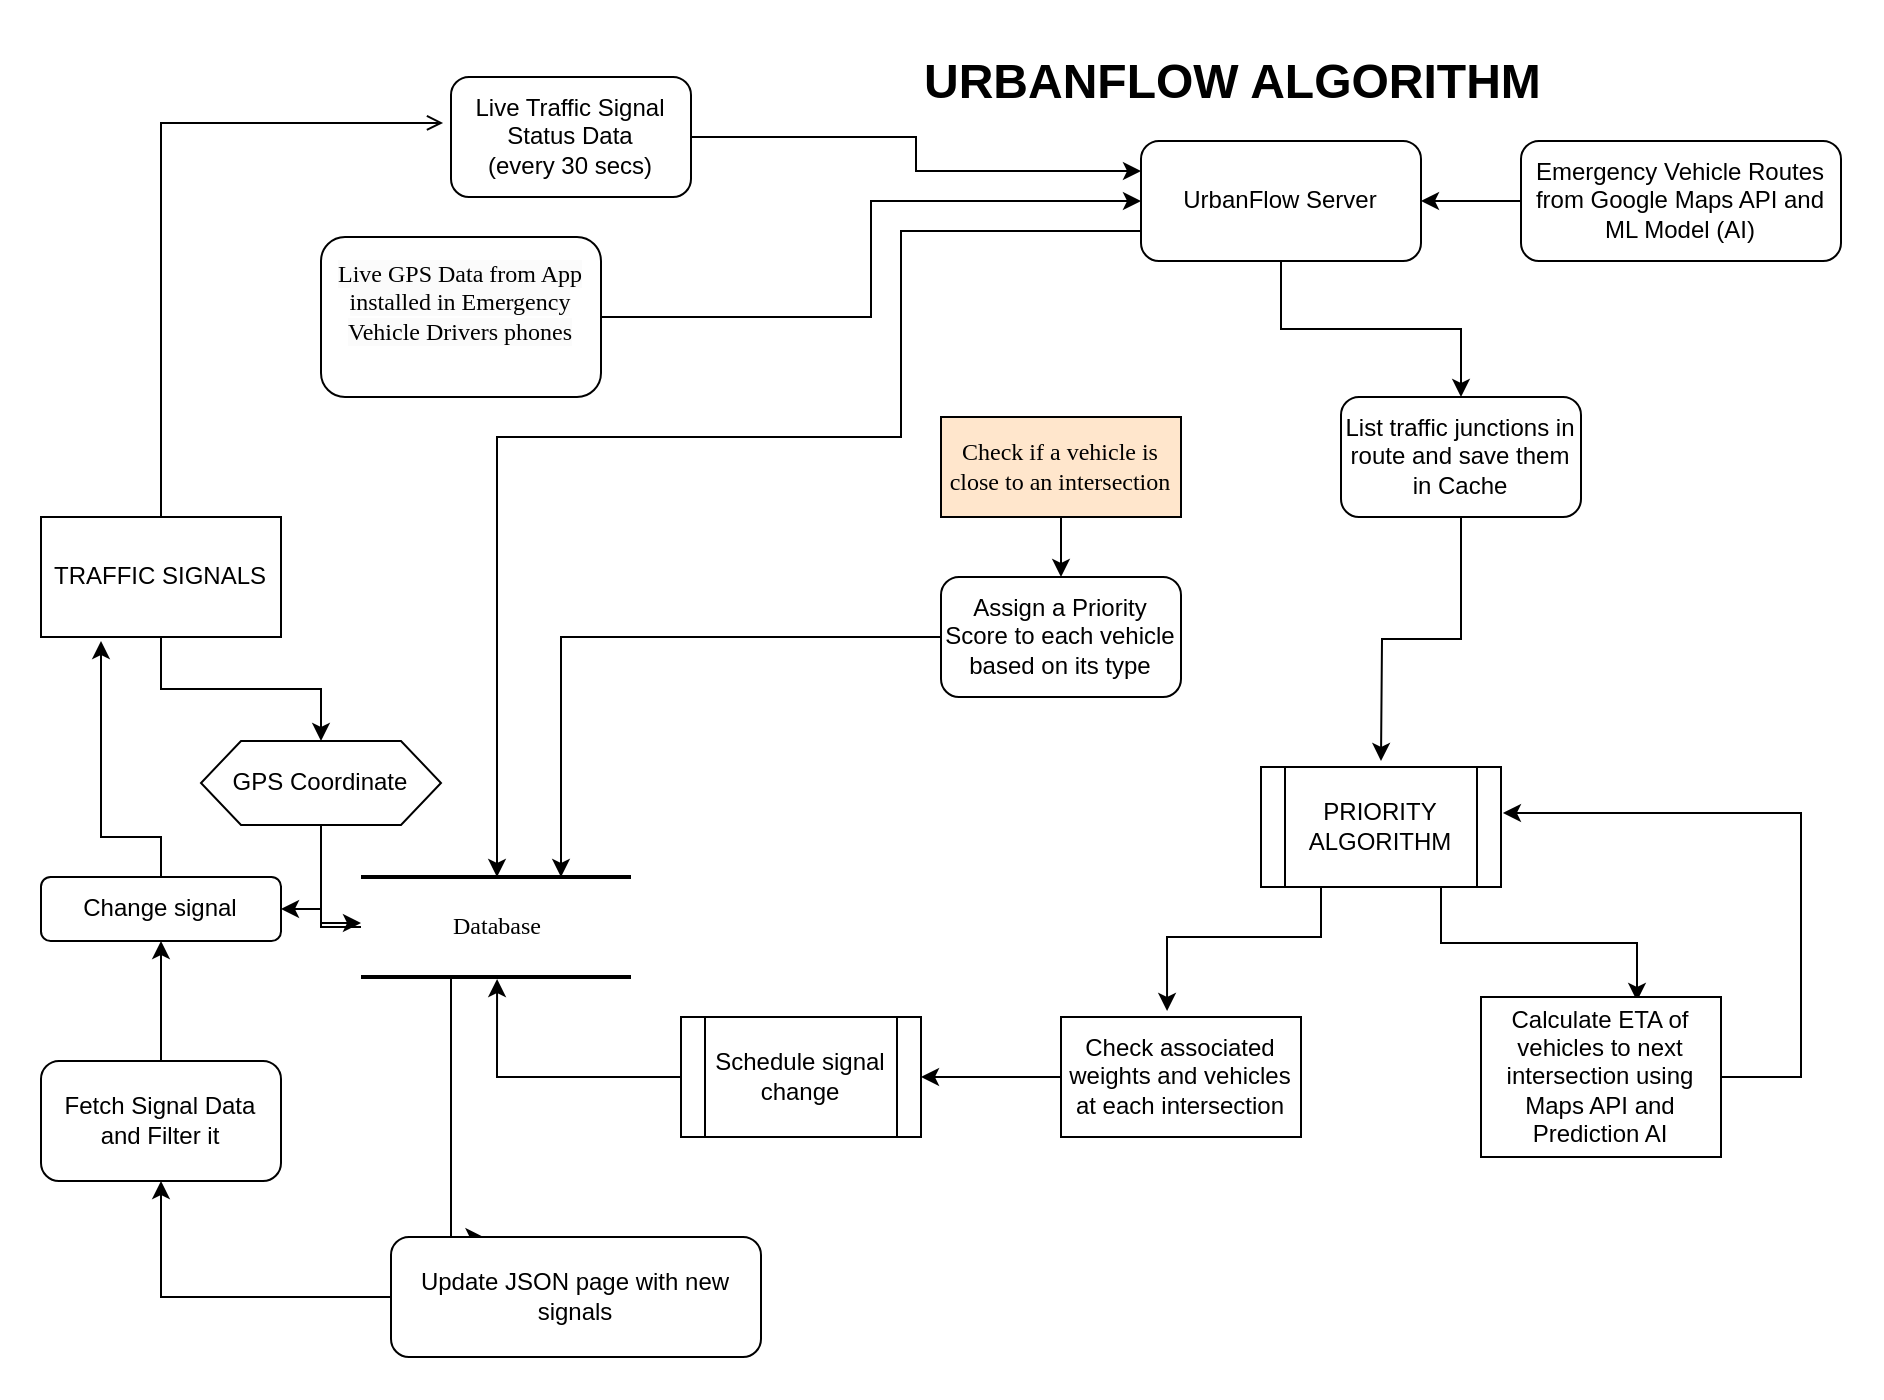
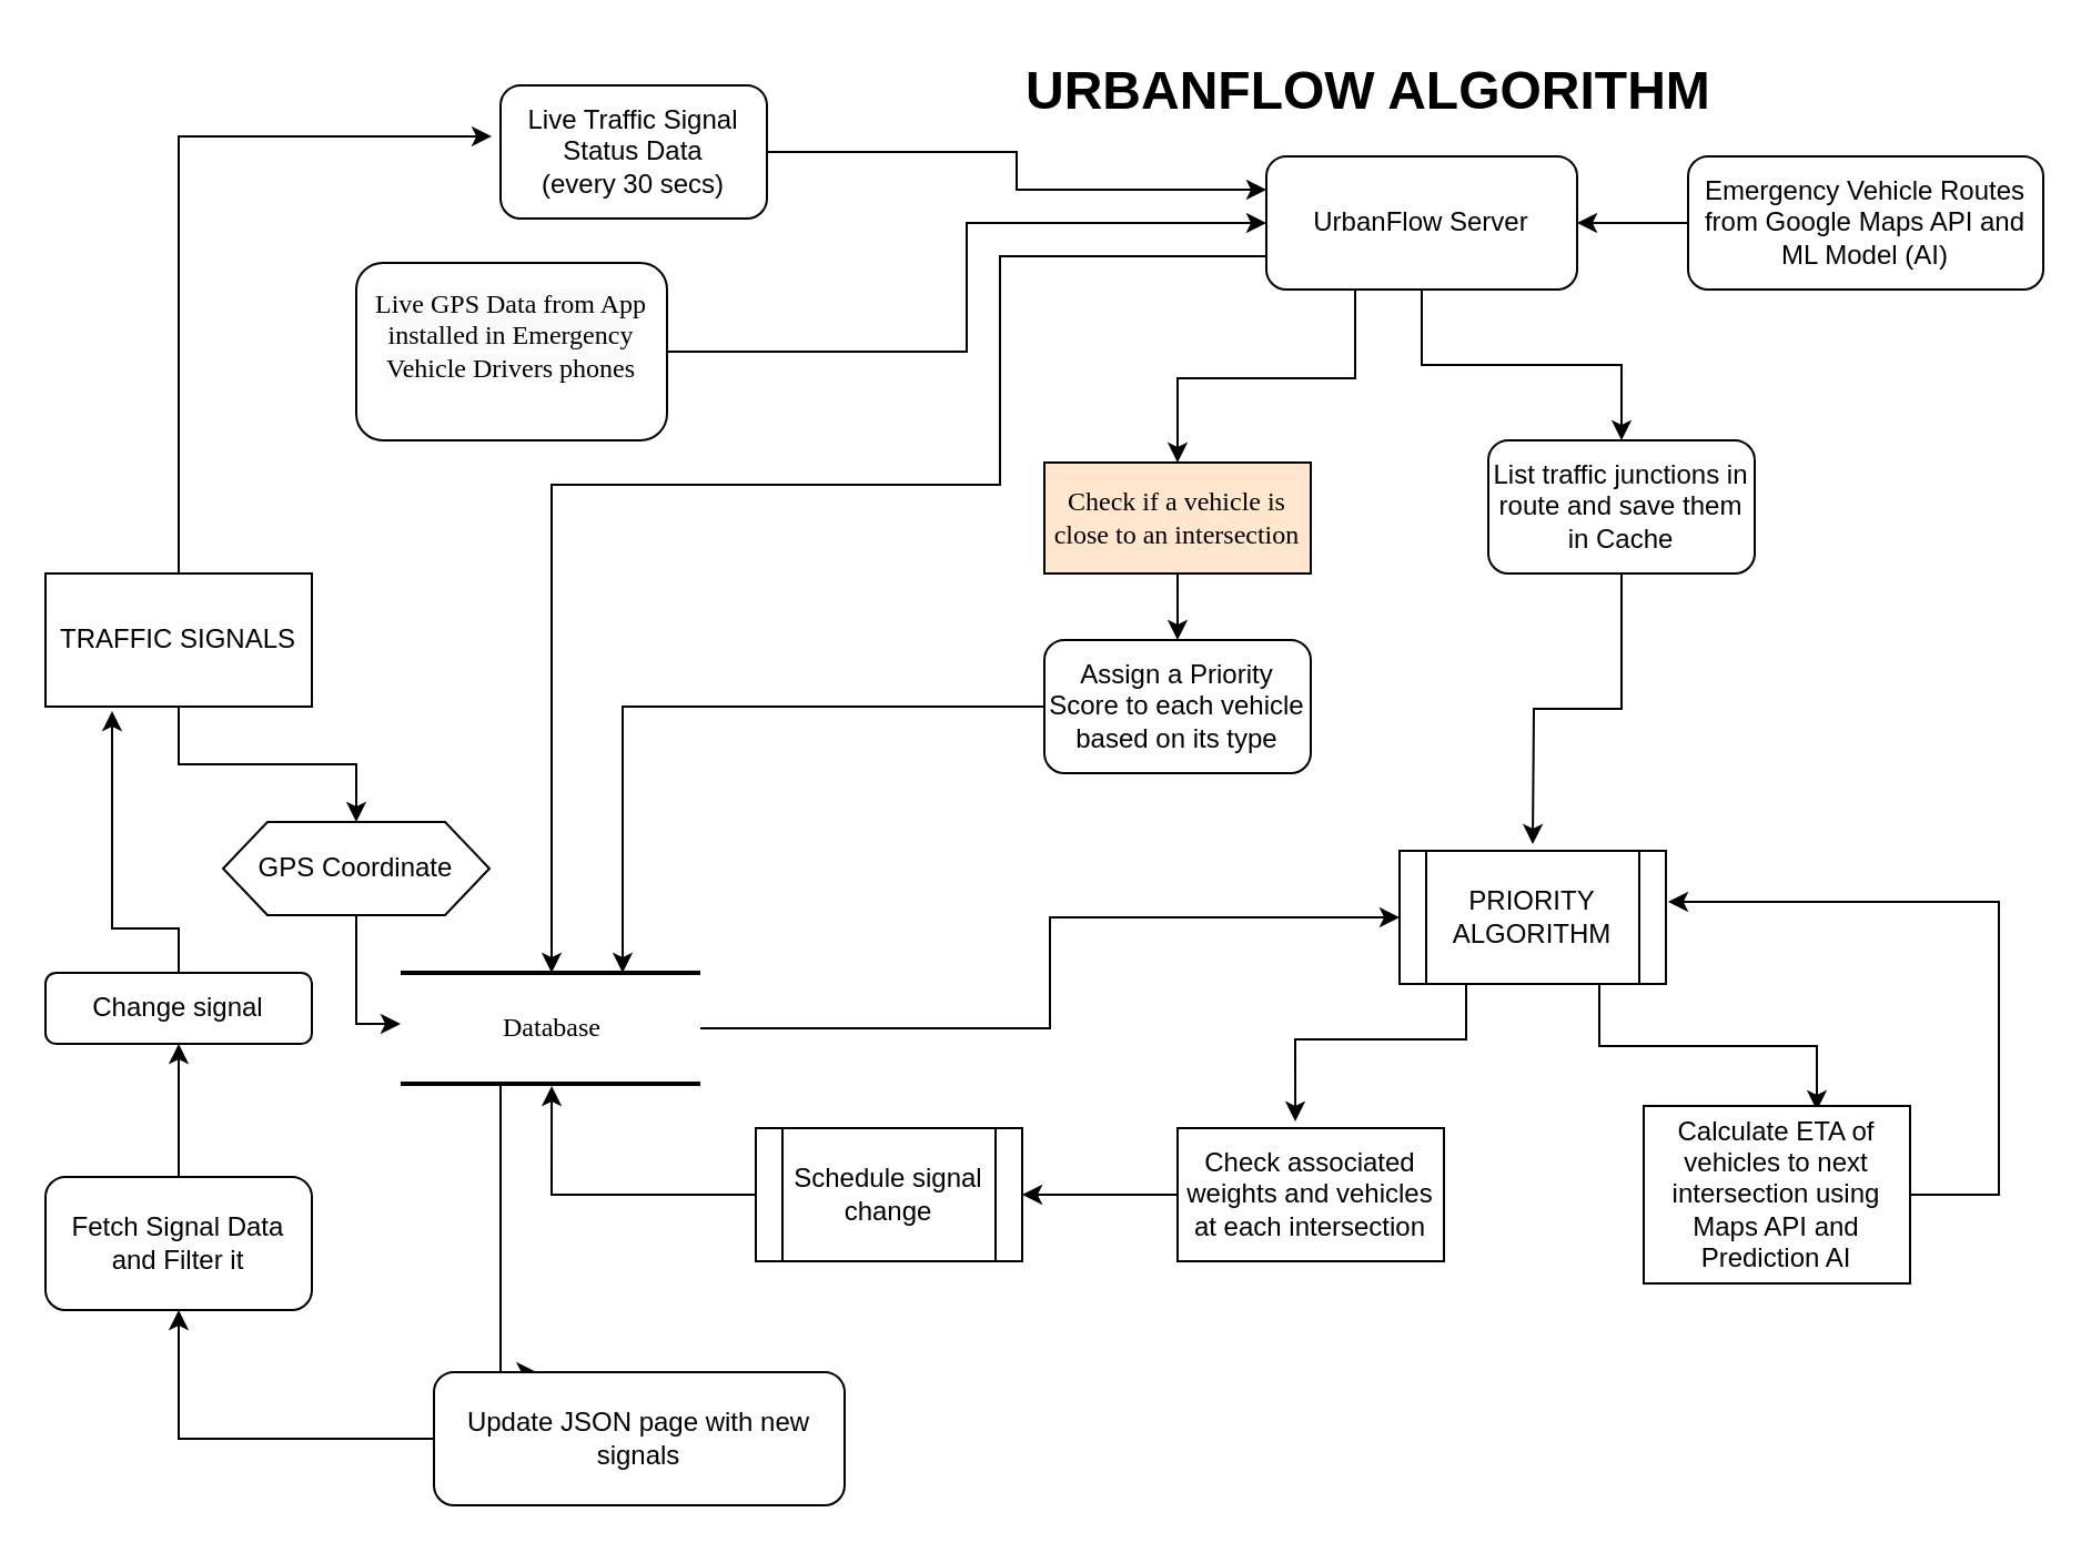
  <mxCell id="0" />
  <mxCell id="1" parent="0" />
  <mxCell id="2" value="" style="edgeStyle=orthogonalEdgeStyle;rounded=0;orthogonalLoop=1;jettySize=auto;html=1;" parent="1" source="3" target="17" edge="1"><mxGeometry relative="1" as="geometry" /></mxCell>
  <mxCell id="3" value="Check if a vehicle is close to an intersection" style="whiteSpace=wrap;html=1;rounded=0;shadow=0;comic=0;labelBackgroundColor=none;strokeWidth=1;fontFamily=Verdana;fontSize=12;align=center;fillColor=#ffe6cc;" parent="1" vertex="1"><mxGeometry x="470" y="208" width="120" height="50" as="geometry" /></mxCell>
  <mxCell id="4" value="" style="edgeStyle=orthogonalEdgeStyle;rounded=0;orthogonalLoop=1;jettySize=auto;html=1;exitX=0;exitY=0.75;exitDx=0;exitDy=0;" edge="1" parent="1" source="7" target="20"><mxGeometry relative="1" as="geometry"><mxPoint x="480" y="100" as="targetPoint" /><Array as="points"><mxPoint x="450" y="115" /><mxPoint x="450" y="218" /><mxPoint x="248" y="218" /></Array></mxGeometry></mxCell>
+ <mxCell id="5" value="" style="edgeStyle=orthogonalEdgeStyle;rounded=0;orthogonalLoop=1;jettySize=auto;html=1;entryX=0.5;entryY=0;entryDx=0;entryDy=0;" edge="1" parent="1" source="7" target="3"><mxGeometry relative="1" as="geometry"><mxPoint x="640" y="210" as="targetPoint" /><Array as="points"><mxPoint x="610" y="170" /><mxPoint x="530" y="170" /></Array></mxGeometry></mxCell>
  <mxCell id="6" value="" style="edgeStyle=orthogonalEdgeStyle;rounded=0;orthogonalLoop=1;jettySize=auto;html=1;" edge="1" parent="1" source="7" target="13"><mxGeometry relative="1" as="geometry" /></mxCell>
  <mxCell id="7" value="UrbanFlow Server" style="rounded=1;whiteSpace=wrap;html=1;" parent="1" vertex="1"><mxGeometry x="570" y="70" width="140" height="60" as="geometry" /></mxCell>
  <mxCell id="8" value="" style="edgeStyle=orthogonalEdgeStyle;rounded=0;orthogonalLoop=1;jettySize=auto;html=1;entryX=0;entryY=0.25;entryDx=0;entryDy=0;" edge="1" parent="1" source="9" target="7"><mxGeometry relative="1" as="geometry"><mxPoint x="370" y="68" as="targetPoint" /></mxGeometry></mxCell>
  <mxCell id="9" value="Live Traffic Signal Status Data&lt;br&gt;(every 30 secs)" style="rounded=1;whiteSpace=wrap;html=1;" parent="1" vertex="1"><mxGeometry x="225" y="38" width="120" height="60" as="geometry" /></mxCell>
  <mxCell id="10" value="" style="edgeStyle=orthogonalEdgeStyle;rounded=0;orthogonalLoop=1;jettySize=auto;html=1;" parent="1" source="11" target="7" edge="1"><mxGeometry relative="1" as="geometry" /></mxCell>
  <mxCell id="11" value="Emergency Vehicle Routes from Google Maps API and ML Model (AI)" style="rounded=1;whiteSpace=wrap;html=1;" parent="1" vertex="1"><mxGeometry x="760" y="70" width="160" height="60" as="geometry" /></mxCell>
  <mxCell id="12" value="" style="edgeStyle=orthogonalEdgeStyle;rounded=0;orthogonalLoop=1;jettySize=auto;html=1;" edge="1" parent="1" source="13"><mxGeometry relative="1" as="geometry"><mxPoint x="690" y="380" as="targetPoint" /></mxGeometry></mxCell>
  <mxCell id="13" value="List traffic junctions in route and save them in Cache" style="rounded=1;whiteSpace=wrap;html=1;" parent="1" vertex="1"><mxGeometry x="670" y="198" width="120" height="60" as="geometry" /></mxCell>
  <mxCell id="14" value="" style="edgeStyle=orthogonalEdgeStyle;rounded=0;orthogonalLoop=1;jettySize=auto;html=1;entryX=0;entryY=0.5;entryDx=0;entryDy=0;" edge="1" parent="1" source="15" target="7"><mxGeometry relative="1" as="geometry"><mxPoint x="380" y="158" as="targetPoint" /></mxGeometry></mxCell>
  <mxCell id="15" value="&#10;&lt;span style=&quot;color: rgb(0, 0, 0); font-family: Verdana; font-size: 12px; font-style: normal; font-variant-ligatures: normal; font-variant-caps: normal; font-weight: 400; letter-spacing: normal; orphans: 2; text-align: center; text-indent: 0px; text-transform: none; widows: 2; word-spacing: 0px; -webkit-text-stroke-width: 0px; white-space: normal; background-color: rgb(251, 251, 251); text-decoration-thickness: initial; text-decoration-style: initial; text-decoration-color: initial; display: inline !important; float: none;&quot;&gt;Live GPS Data from App installed in Emergency Vehicle Drivers phones&lt;/span&gt;&#10;&#10;" style="rounded=1;whiteSpace=wrap;html=1;" parent="1" vertex="1"><mxGeometry x="160" y="118" width="140" height="80" as="geometry" /></mxCell>
  <mxCell id="16" value="" style="edgeStyle=orthogonalEdgeStyle;rounded=0;orthogonalLoop=1;jettySize=auto;html=1;" parent="1" source="17" target="20" edge="1"><mxGeometry relative="1" as="geometry"><mxPoint x="320" y="388" as="targetPoint" /><Array as="points"><mxPoint x="280" y="318" /></Array></mxGeometry></mxCell>
  <mxCell id="17" value="Assign a Priority Score to each vehicle based on its type" style="rounded=1;whiteSpace=wrap;html=1;" parent="1" vertex="1"><mxGeometry x="470" y="288" width="120" height="60" as="geometry" /></mxCell>
- <mxCell id="18" value="" style="edgeStyle=orthogonalEdgeStyle;rounded=0;orthogonalLoop=1;jettySize=auto;html=1;" edge="1" parent="1" source="20" target="41"><mxGeometry relative="1" as="geometry"><mxPoint x="402.5" y="463" as="targetPoint" /></mxGeometry></mxCell>
+ <mxCell id="18" value="" style="edgeStyle=orthogonalEdgeStyle;rounded=0;orthogonalLoop=1;jettySize=auto;html=1;entryX=0;entryY=0.5;entryDx=0;entryDy=0;" edge="1" parent="1" source="20" target="23"><mxGeometry relative="1" as="geometry"><mxPoint x="402.5" y="463" as="targetPoint" /></mxGeometry></mxCell>
  <mxCell id="19" value="" style="edgeStyle=orthogonalEdgeStyle;rounded=0;orthogonalLoop=1;jettySize=auto;html=1;entryX=0.25;entryY=0;entryDx=0;entryDy=0;" edge="1" parent="1" source="20" target="32"><mxGeometry relative="1" as="geometry"><mxPoint x="100" y="463" as="targetPoint" /><Array as="points"><mxPoint x="225" y="518" /><mxPoint x="225" y="518" /></Array></mxGeometry></mxCell>
  <mxCell id="20" value="Database" style="html=1;rounded=0;shadow=0;comic=0;labelBackgroundColor=none;strokeWidth=2;fontFamily=Verdana;fontSize=12;align=center;shape=mxgraph.ios7ui.horLines;" parent="1" vertex="1"><mxGeometry x="180" y="438" width="135" height="50" as="geometry" /></mxCell>
  <mxCell id="21" value="" style="edgeStyle=orthogonalEdgeStyle;rounded=0;orthogonalLoop=1;jettySize=auto;html=1;entryX=0.65;entryY=0.025;entryDx=0;entryDy=0;entryPerimeter=0;" edge="1" parent="1" source="23" target="27"><mxGeometry relative="1" as="geometry"><mxPoint x="820" y="468" as="targetPoint" /><Array as="points"><mxPoint x="720" y="471" /><mxPoint x="818" y="471" /></Array></mxGeometry></mxCell>
  <mxCell id="22" value="" style="edgeStyle=orthogonalEdgeStyle;rounded=0;orthogonalLoop=1;jettySize=auto;html=1;entryX=0.442;entryY=-0.05;entryDx=0;entryDy=0;entryPerimeter=0;" edge="1" parent="1" source="23" target="25"><mxGeometry relative="1" as="geometry"><mxPoint x="690" y="523" as="targetPoint" /><Array as="points"><mxPoint x="660" y="468" /><mxPoint x="583" y="468" /></Array></mxGeometry></mxCell>
  <mxCell id="23" value="PRIORITY ALGORITHM" style="shape=process;whiteSpace=wrap;html=1;backgroundOutline=1;" vertex="1" parent="1"><mxGeometry x="630" y="383" width="120" height="60" as="geometry" /></mxCell>
  <mxCell id="24" value="" style="edgeStyle=orthogonalEdgeStyle;rounded=0;orthogonalLoop=1;jettySize=auto;html=1;" edge="1" parent="1" source="25" target="29"><mxGeometry relative="1" as="geometry" /></mxCell>
  <mxCell id="25" value="Check associated weights and vehicles at each intersection" style="rounded=0;whiteSpace=wrap;html=1;" vertex="1" parent="1"><mxGeometry x="530" y="508" width="120" height="60" as="geometry" /></mxCell>
  <mxCell id="26" value="" style="edgeStyle=orthogonalEdgeStyle;rounded=0;orthogonalLoop=1;jettySize=auto;html=1;entryX=1.008;entryY=0.383;entryDx=0;entryDy=0;entryPerimeter=0;" edge="1" parent="1" source="27" target="23"><mxGeometry relative="1" as="geometry"><mxPoint x="950" y="538" as="targetPoint" /><Array as="points"><mxPoint x="900" y="538" /><mxPoint x="900" y="406" /></Array></mxGeometry></mxCell>
  <mxCell id="27" value="Calculate ETA of vehicles to next intersection using Maps API and Prediction AI" style="rounded=0;whiteSpace=wrap;html=1;" vertex="1" parent="1"><mxGeometry x="740" y="498" width="120" height="80" as="geometry" /></mxCell>
  <mxCell id="28" value="" style="edgeStyle=orthogonalEdgeStyle;rounded=0;orthogonalLoop=1;jettySize=auto;html=1;entryX=0.504;entryY=1.02;entryDx=0;entryDy=0;entryPerimeter=0;" edge="1" parent="1" source="29" target="20"><mxGeometry relative="1" as="geometry"><mxPoint x="260" y="538" as="targetPoint" /></mxGeometry></mxCell>
  <mxCell id="29" value="Schedule signal change" style="shape=process;whiteSpace=wrap;html=1;backgroundOutline=1;" vertex="1" parent="1"><mxGeometry x="340" y="508" width="120" height="60" as="geometry" /></mxCell>
  <mxCell id="30" value="&lt;h1 style=&quot;margin-top: 0px;&quot;&gt;URBANFLOW ALGORITHM&lt;/h1&gt;" style="text;html=1;whiteSpace=wrap;overflow=hidden;rounded=0;" vertex="1" parent="1"><mxGeometry x="460" y="20" width="320" height="40" as="geometry" /></mxCell>
  <mxCell id="31" value="" style="edgeStyle=orthogonalEdgeStyle;rounded=0;orthogonalLoop=1;jettySize=auto;html=1;entryX=0.5;entryY=1;entryDx=0;entryDy=0;" edge="1" parent="1" source="32" target="39"><mxGeometry relative="1" as="geometry"><mxPoint x="115" y="648" as="targetPoint" /></mxGeometry></mxCell>
  <mxCell id="32" value="Update JSON page with new signals" style="rounded=1;whiteSpace=wrap;html=1;" vertex="1" parent="1"><mxGeometry x="195" y="618" width="185" height="60" as="geometry" /></mxCell>
- <mxCell id="33" value="" style="edgeStyle=orthogonalEdgeStyle;rounded=0;orthogonalLoop=1;jettySize=auto;html=1;entryX=-0.033;entryY=0.383;entryDx=0;entryDy=0;entryPerimeter=0;endArrow=open;" edge="1" parent="1" source="35" target="9"><mxGeometry relative="1" as="geometry"><mxPoint x="80" y="230" as="targetPoint" /><Array as="points"><mxPoint x="80" y="61" /></Array></mxGeometry></mxCell>
+ <mxCell id="33" value="" style="edgeStyle=orthogonalEdgeStyle;rounded=0;orthogonalLoop=1;jettySize=auto;html=1;entryX=-0.033;entryY=0.383;entryDx=0;entryDy=0;entryPerimeter=0;" edge="1" parent="1" source="35" target="9"><mxGeometry relative="1" as="geometry"><mxPoint x="80" y="230" as="targetPoint" /><Array as="points"><mxPoint x="80" y="61" /></Array></mxGeometry></mxCell>
  <mxCell id="34" value="" style="edgeStyle=orthogonalEdgeStyle;rounded=0;orthogonalLoop=1;jettySize=auto;html=1;" edge="1" parent="1" source="35" target="37"><mxGeometry relative="1" as="geometry" /></mxCell>
  <mxCell id="35" value="TRAFFIC SIGNALS" style="rounded=0;whiteSpace=wrap;html=1;" vertex="1" parent="1"><mxGeometry x="20" y="258" width="120" height="60" as="geometry" /></mxCell>
  <mxCell id="36" value="" style="edgeStyle=orthogonalEdgeStyle;rounded=0;orthogonalLoop=1;jettySize=auto;html=1;entryX=0;entryY=0.46;entryDx=0;entryDy=0;entryPerimeter=0;" edge="1" parent="1" source="37" target="20"><mxGeometry relative="1" as="geometry"><mxPoint x="80" y="461" as="targetPoint" /><Array as="points"><mxPoint x="160" y="461" /></Array></mxGeometry></mxCell>
  <mxCell id="37" value="GPS Coordinate" style="shape=hexagon;perimeter=hexagonPerimeter2;whiteSpace=wrap;html=1;fixedSize=1;" vertex="1" parent="1"><mxGeometry x="100" y="370" width="120" height="42" as="geometry" /></mxCell>
  <mxCell id="38" value="" style="edgeStyle=orthogonalEdgeStyle;rounded=0;orthogonalLoop=1;jettySize=auto;html=1;" edge="1" parent="1" source="39" target="41"><mxGeometry relative="1" as="geometry" /></mxCell>
  <mxCell id="39" value="Fetch Signal Data and Filter it" style="rounded=1;whiteSpace=wrap;html=1;" vertex="1" parent="1"><mxGeometry x="20" y="530" width="120" height="60" as="geometry" /></mxCell>
  <mxCell id="40" value="" style="edgeStyle=orthogonalEdgeStyle;rounded=0;orthogonalLoop=1;jettySize=auto;html=1;" edge="1" parent="1" source="41"><mxGeometry relative="1" as="geometry"><mxPoint x="50" y="320" as="targetPoint" /><Array as="points"><mxPoint x="80" y="418" /><mxPoint x="50" y="418" /><mxPoint x="50" y="391" /></Array></mxGeometry></mxCell>
  <mxCell id="41" value="Change signal" style="rounded=1;whiteSpace=wrap;html=1;" vertex="1" parent="1"><mxGeometry x="20" y="438" width="120" height="32" as="geometry" /></mxCell>
